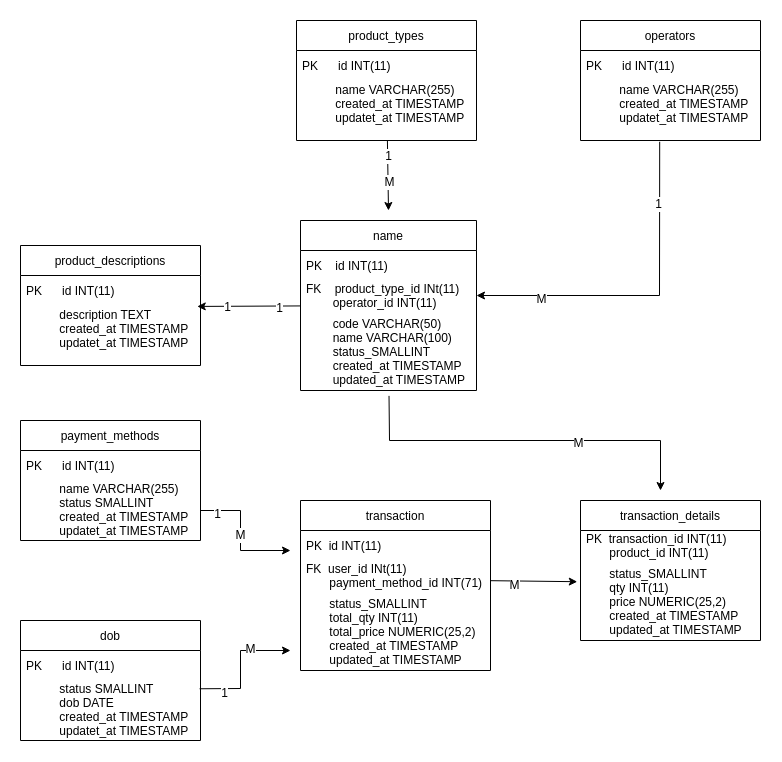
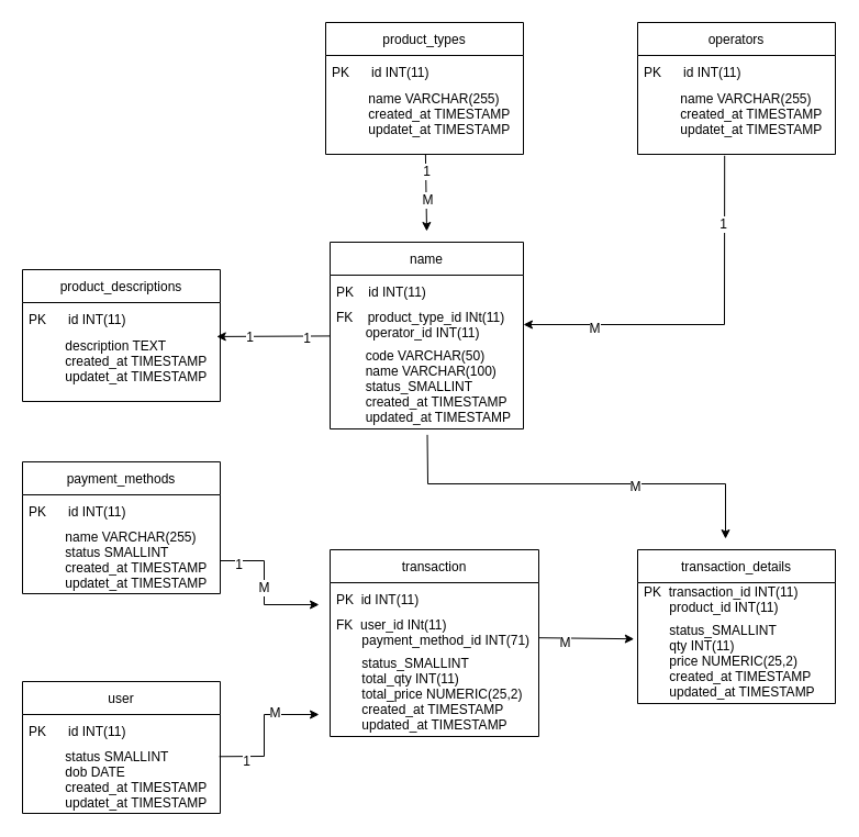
  <mxCell id="0" />
  <mxCell id="1" parent="0" />
  <mxCell id="2" style="edgeStyle=none;rounded=0;orthogonalLoop=1;jettySize=auto;html=1;entryX=0.982;entryY=1.031;entryDx=0;entryDy=0;entryPerimeter=0;fontSize=12;" edge="1" parent="1" source="7" target="25"><mxGeometry relative="1" as="geometry" /></mxCell>
  <mxCell id="3" value="1" style="edgeLabel;html=1;align=center;verticalAlign=middle;resizable=0;points=[];fontSize=12;" vertex="1" connectable="0" parent="2"><mxGeometry x="-0.573" y="2" relative="1" as="geometry"><mxPoint as="offset" /></mxGeometry></mxCell>
  <mxCell id="4" value="1" style="edgeLabel;html=1;align=center;verticalAlign=middle;resizable=0;points=[];fontSize=12;" vertex="1" connectable="0" parent="2"><mxGeometry x="0.43" y="1" relative="1" as="geometry"><mxPoint as="offset" /></mxGeometry></mxCell>
  <mxCell id="5" style="edgeStyle=none;rounded=0;orthogonalLoop=1;jettySize=auto;html=1;fontSize=12;exitX=0.503;exitY=1.067;exitDx=0;exitDy=0;exitPerimeter=0;" edge="1" parent="1" source="10"><mxGeometry relative="1" as="geometry"><mxPoint x="660" y="490" as="targetPoint" /><Array as="points"><mxPoint x="389" y="440" /><mxPoint x="660" y="440" /></Array></mxGeometry></mxCell>
  <mxCell id="6" value="M" style="edgeLabel;html=1;align=center;verticalAlign=middle;resizable=0;points=[];fontSize=12;" vertex="1" connectable="0" parent="5"><mxGeometry x="0.278" y="-2" relative="1" as="geometry"><mxPoint x="-1" as="offset" /></mxGeometry></mxCell>
  <mxCell id="7" value="name" style="swimlane;fontStyle=0;childLayout=stackLayout;horizontal=1;startSize=30;horizontalStack=0;resizeParent=1;resizeParentMax=0;resizeLast=0;collapsible=1;marginBottom=0;strokeColor=#000000;" vertex="1" parent="1"><mxGeometry x="300" y="220" width="176" height="170" as="geometry" /></mxCell>
  <mxCell id="8" value="PK    id INT(11)" style="text;strokeColor=none;fillColor=none;align=left;verticalAlign=middle;spacingLeft=4;spacingRight=4;overflow=hidden;points=[[0,0.5],[1,0.5]];portConstraint=eastwest;rotatable=0;flipH=1;flipV=1;fontSize=12;" vertex="1" parent="7"><mxGeometry y="30" width="176" height="30" as="geometry" /></mxCell>
  <mxCell id="9" value="FK    product_type_id INt(11)&#10;        operator_id INT(11)" style="text;strokeColor=none;fillColor=none;align=left;verticalAlign=middle;spacingLeft=4;spacingRight=4;overflow=hidden;points=[[0,0.5],[1,0.5]];portConstraint=eastwest;rotatable=0;" vertex="1" parent="7"><mxGeometry y="60" width="176" height="30" as="geometry" /></mxCell>
  <mxCell id="10" value="        code VARCHAR(50)&#10;        name VARCHAR(100)&#10;        status_SMALLINT&#10;        created_at TIMESTAMP&#10;        updated_at TIMESTAMP&#10;" style="text;strokeColor=none;fillColor=none;align=left;verticalAlign=top;spacingLeft=4;spacingRight=4;overflow=hidden;points=[[0,0.5],[1,0.5]];portConstraint=eastwest;rotatable=0;" vertex="1" parent="7"><mxGeometry y="90" width="176" height="80" as="geometry" /></mxCell>
  <mxCell id="11" value="" style="edgeStyle=none;rounded=0;orthogonalLoop=1;jettySize=auto;html=1;fontSize=12;" edge="1" parent="1" source="14"><mxGeometry relative="1" as="geometry"><mxPoint x="388" y="210" as="targetPoint" /></mxGeometry></mxCell>
  <mxCell id="12" value="1" style="edgeLabel;html=1;align=center;verticalAlign=middle;resizable=0;points=[];fontSize=12;" vertex="1" connectable="0" parent="11"><mxGeometry x="-0.55" relative="1" as="geometry"><mxPoint as="offset" /></mxGeometry></mxCell>
  <mxCell id="13" value="M" style="edgeLabel;html=1;align=center;verticalAlign=middle;resizable=0;points=[];fontSize=12;" vertex="1" connectable="0" parent="11"><mxGeometry x="0.199" y="1" relative="1" as="geometry"><mxPoint as="offset" /></mxGeometry></mxCell>
  <mxCell id="14" value="product_types" style="swimlane;fontStyle=0;childLayout=stackLayout;horizontal=1;startSize=30;horizontalStack=0;resizeParent=1;resizeParentMax=0;resizeLast=0;collapsible=1;marginBottom=0;fontSize=12;strokeColor=default;" vertex="1" parent="1"><mxGeometry x="296" y="20" width="180" height="120" as="geometry" /></mxCell>
  <mxCell id="15" value="PK      id INT(11)" style="text;strokeColor=none;fillColor=none;align=left;verticalAlign=middle;spacingLeft=4;spacingRight=4;overflow=hidden;points=[[0,0.5],[1,0.5]];portConstraint=eastwest;rotatable=0;fontSize=12;" vertex="1" parent="14"><mxGeometry y="30" width="180" height="30" as="geometry" /></mxCell>
  <mxCell id="16" value="          name VARCHAR(255)&#10;          created_at TIMESTAMP&#10;          updatet_at TIMESTAMP&#10;" style="text;strokeColor=none;fillColor=none;align=left;verticalAlign=middle;spacingLeft=4;spacingRight=4;overflow=hidden;points=[[0,0.5],[1,0.5]];portConstraint=eastwest;rotatable=0;fontSize=12;" vertex="1" parent="14"><mxGeometry y="60" width="180" height="60" as="geometry" /></mxCell>
  <mxCell id="17" style="edgeStyle=none;rounded=0;orthogonalLoop=1;jettySize=auto;html=1;entryX=0.5;entryY=0;entryDx=0;entryDy=0;fontSize=12;" edge="1" parent="1" source="7" target="7"><mxGeometry relative="1" as="geometry" /></mxCell>
  <mxCell id="18" style="edgeStyle=none;rounded=0;orthogonalLoop=1;jettySize=auto;html=1;fontSize=12;exitX=0.44;exitY=1.021;exitDx=0;exitDy=0;exitPerimeter=0;entryX=1;entryY=0.5;entryDx=0;entryDy=0;" edge="1" parent="1" source="23" target="9"><mxGeometry relative="1" as="geometry"><mxPoint x="660" y="290" as="targetPoint" /><Array as="points"><mxPoint x="659" y="295" /></Array></mxGeometry></mxCell>
  <mxCell id="19" value="1" style="edgeLabel;html=1;align=center;verticalAlign=middle;resizable=0;points=[];fontSize=12;" vertex="1" connectable="0" parent="18"><mxGeometry x="-0.63" y="-2" relative="1" as="geometry"><mxPoint as="offset" /></mxGeometry></mxCell>
  <mxCell id="20" value="M" style="edgeLabel;html=1;align=center;verticalAlign=middle;resizable=0;points=[];fontSize=12;" vertex="1" connectable="0" parent="18"><mxGeometry x="0.618" y="3" relative="1" as="geometry"><mxPoint as="offset" /></mxGeometry></mxCell>
  <mxCell id="21" value="operators" style="swimlane;fontStyle=0;childLayout=stackLayout;horizontal=1;startSize=30;horizontalStack=0;resizeParent=1;resizeParentMax=0;resizeLast=0;collapsible=1;marginBottom=0;fontSize=12;strokeColor=default;" vertex="1" parent="1"><mxGeometry x="580" y="20" width="180" height="120" as="geometry" /></mxCell>
  <mxCell id="22" value="PK      id INT(11)" style="text;strokeColor=none;fillColor=none;align=left;verticalAlign=middle;spacingLeft=4;spacingRight=4;overflow=hidden;points=[[0,0.5],[1,0.5]];portConstraint=eastwest;rotatable=0;fontSize=12;" vertex="1" parent="21"><mxGeometry y="30" width="180" height="30" as="geometry" /></mxCell>
  <mxCell id="23" value="          name VARCHAR(255)&#10;          created_at TIMESTAMP&#10;          updatet_at TIMESTAMP&#10;" style="text;strokeColor=none;fillColor=none;align=left;verticalAlign=middle;spacingLeft=4;spacingRight=4;overflow=hidden;points=[[0,0.5],[1,0.5]];portConstraint=eastwest;rotatable=0;fontSize=12;" vertex="1" parent="21"><mxGeometry y="60" width="180" height="60" as="geometry" /></mxCell>
  <mxCell id="24" value="product_descriptions" style="swimlane;fontStyle=0;childLayout=stackLayout;horizontal=1;startSize=30;horizontalStack=0;resizeParent=1;resizeParentMax=0;resizeLast=0;collapsible=1;marginBottom=0;fontSize=12;strokeColor=default;" vertex="1" parent="1"><mxGeometry y="245" width="180" height="120" as="geometry" x="20" /></mxCell>
  <mxCell id="25" value="PK      id INT(11)" style="text;strokeColor=none;fillColor=none;align=left;verticalAlign=middle;spacingLeft=4;spacingRight=4;overflow=hidden;points=[[0,0.5],[1,0.5]];portConstraint=eastwest;rotatable=0;fontSize=12;" vertex="1" parent="24"><mxGeometry y="30" width="180" height="30" as="geometry" /></mxCell>
  <mxCell id="26" value="          description TEXT&#10;          created_at TIMESTAMP&#10;          updatet_at TIMESTAMP&#10;" style="text;strokeColor=none;fillColor=none;align=left;verticalAlign=middle;spacingLeft=4;spacingRight=4;overflow=hidden;points=[[0,0.5],[1,0.5]];portConstraint=eastwest;rotatable=0;fontSize=12;" vertex="1" parent="24"><mxGeometry y="60" width="180" height="60" as="geometry" /></mxCell>
  <mxCell id="27" value="M" style="edgeStyle=none;rounded=0;orthogonalLoop=1;jettySize=auto;html=1;fontSize=12;exitX=1;exitY=0.5;exitDx=0;exitDy=0;" edge="1" parent="1" source="31"><mxGeometry relative="1" as="geometry"><mxPoint x="290" y="550" as="targetPoint" /><mxPoint x="200" y="480.552" as="sourcePoint" /><Array as="points"><mxPoint x="240" y="510" /><mxPoint x="240" y="550" /></Array></mxGeometry></mxCell>
  <mxCell id="28" value="1" style="edgeLabel;html=1;align=center;verticalAlign=middle;resizable=0;points=[];fontSize=12;" vertex="1" connectable="0" parent="27"><mxGeometry x="-0.756" y="-3" relative="1" as="geometry"><mxPoint as="offset" /></mxGeometry></mxCell>
  <mxCell id="29" value="payment_methods" style="swimlane;fontStyle=0;childLayout=stackLayout;horizontal=1;startSize=30;horizontalStack=0;resizeParent=1;resizeParentMax=0;resizeLast=0;collapsible=1;marginBottom=0;fontSize=12;strokeColor=default;" vertex="1" parent="1"><mxGeometry y="420" width="180" height="120" as="geometry" x="20" /></mxCell>
  <mxCell id="30" value="PK      id INT(11)" style="text;strokeColor=none;fillColor=none;align=left;verticalAlign=middle;spacingLeft=4;spacingRight=4;overflow=hidden;points=[[0,0.5],[1,0.5]];portConstraint=eastwest;rotatable=0;fontSize=12;" vertex="1" parent="29"><mxGeometry y="30" width="180" height="30" as="geometry" /></mxCell>
  <mxCell id="31" value="          name VARCHAR(255)&#10;          status SMALLINT&#10;          created_at TIMESTAMP&#10;          updatet_at TIMESTAMP&#10;" style="text;strokeColor=none;fillColor=none;align=left;verticalAlign=middle;spacingLeft=4;spacingRight=4;overflow=hidden;points=[[0,0.5],[1,0.5]];portConstraint=eastwest;rotatable=0;fontSize=12;" vertex="1" parent="29"><mxGeometry y="60" width="180" height="60" as="geometry" /></mxCell>
  <mxCell id="32" value="" style="edgeStyle=none;rounded=0;orthogonalLoop=1;jettySize=auto;html=1;fontSize=12;entryX=-0.018;entryY=0.265;entryDx=0;entryDy=0;entryPerimeter=0;" edge="1" parent="1" target="40"><mxGeometry relative="1" as="geometry"><mxPoint x="490" y="580.182" as="sourcePoint" /><mxPoint x="570" y="580" as="targetPoint" /></mxGeometry></mxCell>
  <mxCell id="33" value="M" style="edgeLabel;html=1;align=center;verticalAlign=middle;resizable=0;points=[];fontSize=12;" vertex="1" connectable="0" parent="32"><mxGeometry x="-0.436" y="-4" relative="1" as="geometry"><mxPoint as="offset" /></mxGeometry></mxCell>
  <mxCell id="34" value="transaction" style="swimlane;fontStyle=0;childLayout=stackLayout;horizontal=1;startSize=30;horizontalStack=0;resizeParent=1;resizeParentMax=0;resizeLast=0;collapsible=1;marginBottom=0;strokeColor=#000000;" vertex="1" parent="1"><mxGeometry x="300" y="500" width="190" height="170" as="geometry" /></mxCell>
  <mxCell id="35" value="PK  id INT(11)" style="text;strokeColor=none;fillColor=none;align=left;verticalAlign=middle;spacingLeft=4;spacingRight=4;overflow=hidden;points=[[0,0.5],[1,0.5]];portConstraint=eastwest;rotatable=0;flipH=1;flipV=1;fontSize=12;" vertex="1" parent="34"><mxGeometry y="30" width="190" height="30" as="geometry" /></mxCell>
  <mxCell id="36" value="FK  user_id INt(11)&#10;       payment_method_id INT(71)" style="text;strokeColor=none;fillColor=none;align=left;verticalAlign=middle;spacingLeft=4;spacingRight=4;overflow=hidden;points=[[0,0.5],[1,0.5]];portConstraint=eastwest;rotatable=0;fontSize=12;" vertex="1" parent="34"><mxGeometry y="60" width="190" height="30" as="geometry" /></mxCell>
  <mxCell id="37" value="       status_SMALLINT&#10;       total_qty INT(11)&#10;       total_price NUMERIC(25,2)&#10;       created_at TIMESTAMP&#10;       updated_at TIMESTAMP&#10;" style="text;strokeColor=none;fillColor=none;align=left;verticalAlign=top;spacingLeft=4;spacingRight=4;overflow=hidden;points=[[0,0.5],[1,0.5]];portConstraint=eastwest;rotatable=0;" vertex="1" parent="34"><mxGeometry y="90" width="190" height="80" as="geometry" /></mxCell>
  <mxCell id="38" value="transaction_details" style="swimlane;fontStyle=0;childLayout=stackLayout;horizontal=1;startSize=30;horizontalStack=0;resizeParent=1;resizeParentMax=0;resizeLast=0;collapsible=1;marginBottom=0;strokeColor=#000000;" vertex="1" parent="1"><mxGeometry x="580" y="500" width="180" height="140" as="geometry" /></mxCell>
  <mxCell id="39" value="PK  transaction_id INT(11)&#10;       product_id INT(11)" style="text;strokeColor=none;fillColor=none;align=left;verticalAlign=middle;spacingLeft=4;spacingRight=4;overflow=hidden;points=[[0,0.5],[1,0.5]];portConstraint=eastwest;rotatable=0;flipH=1;flipV=1;fontSize=12;" vertex="1" parent="38"><mxGeometry y="30" width="180" height="30" as="geometry" /></mxCell>
  <mxCell id="40" value="       status_SMALLINT&#10;       qty INT(11)&#10;       price NUMERIC(25,2)&#10;       created_at TIMESTAMP&#10;       updated_at TIMESTAMP&#10;" style="text;strokeColor=none;fillColor=none;align=left;verticalAlign=top;spacingLeft=4;spacingRight=4;overflow=hidden;points=[[0,0.5],[1,0.5]];portConstraint=eastwest;rotatable=0;" vertex="1" parent="38"><mxGeometry y="60" width="180" height="80" as="geometry" /></mxCell>
  <mxCell id="41" style="edgeStyle=none;rounded=0;orthogonalLoop=1;jettySize=auto;html=1;fontSize=12;exitX=0.995;exitY=0.138;exitDx=0;exitDy=0;exitPerimeter=0;" edge="1" parent="1" source="46"><mxGeometry relative="1" as="geometry"><mxPoint x="290" y="650" as="targetPoint" /><Array as="points"><mxPoint x="240" y="688" /><mxPoint x="240" y="650" /></Array></mxGeometry></mxCell>
  <mxCell id="42" value="1" style="edgeLabel;html=1;align=center;verticalAlign=middle;resizable=0;points=[];fontSize=12;" vertex="1" connectable="0" parent="41"><mxGeometry x="-0.629" y="-4" relative="1" as="geometry"><mxPoint as="offset" /></mxGeometry></mxCell>
  <mxCell id="43" value="M" style="edgeLabel;html=1;align=center;verticalAlign=middle;resizable=0;points=[];fontSize=12;" vertex="1" connectable="0" parent="41"><mxGeometry x="0.371" y="2" relative="1" as="geometry"><mxPoint as="offset" /></mxGeometry></mxCell>
- <mxCell id="44" value="dob" style="swimlane;fontStyle=0;childLayout=stackLayout;horizontal=1;startSize=30;horizontalStack=0;resizeParent=1;resizeParentMax=0;resizeLast=0;collapsible=1;marginBottom=0;fontSize=12;strokeColor=default;" vertex="1" parent="1"><mxGeometry y="620" width="180" height="120" as="geometry" x="20" /></mxCell>
+ <mxCell id="44" value="user" style="swimlane;fontStyle=0;childLayout=stackLayout;horizontal=1;startSize=30;horizontalStack=0;resizeParent=1;resizeParentMax=0;resizeLast=0;collapsible=1;marginBottom=0;fontSize=12;strokeColor=default;" vertex="1" parent="1"><mxGeometry y="620" width="180" height="120" as="geometry" x="20" /></mxCell>
  <mxCell id="45" value="PK      id INT(11)" style="text;strokeColor=none;fillColor=none;align=left;verticalAlign=middle;spacingLeft=4;spacingRight=4;overflow=hidden;points=[[0,0.5],[1,0.5]];portConstraint=eastwest;rotatable=0;fontSize=12;" vertex="1" parent="44"><mxGeometry y="30" width="180" height="30" as="geometry" /></mxCell>
  <mxCell id="46" value="          status SMALLINT&#10;          dob DATE&#10;          created_at TIMESTAMP&#10;          updatet_at TIMESTAMP&#10;" style="text;strokeColor=none;fillColor=none;align=left;verticalAlign=middle;spacingLeft=4;spacingRight=4;overflow=hidden;points=[[0,0.5],[1,0.5]];portConstraint=eastwest;rotatable=0;fontSize=12;" vertex="1" parent="44"><mxGeometry y="60" width="180" height="60" as="geometry" /></mxCell>
